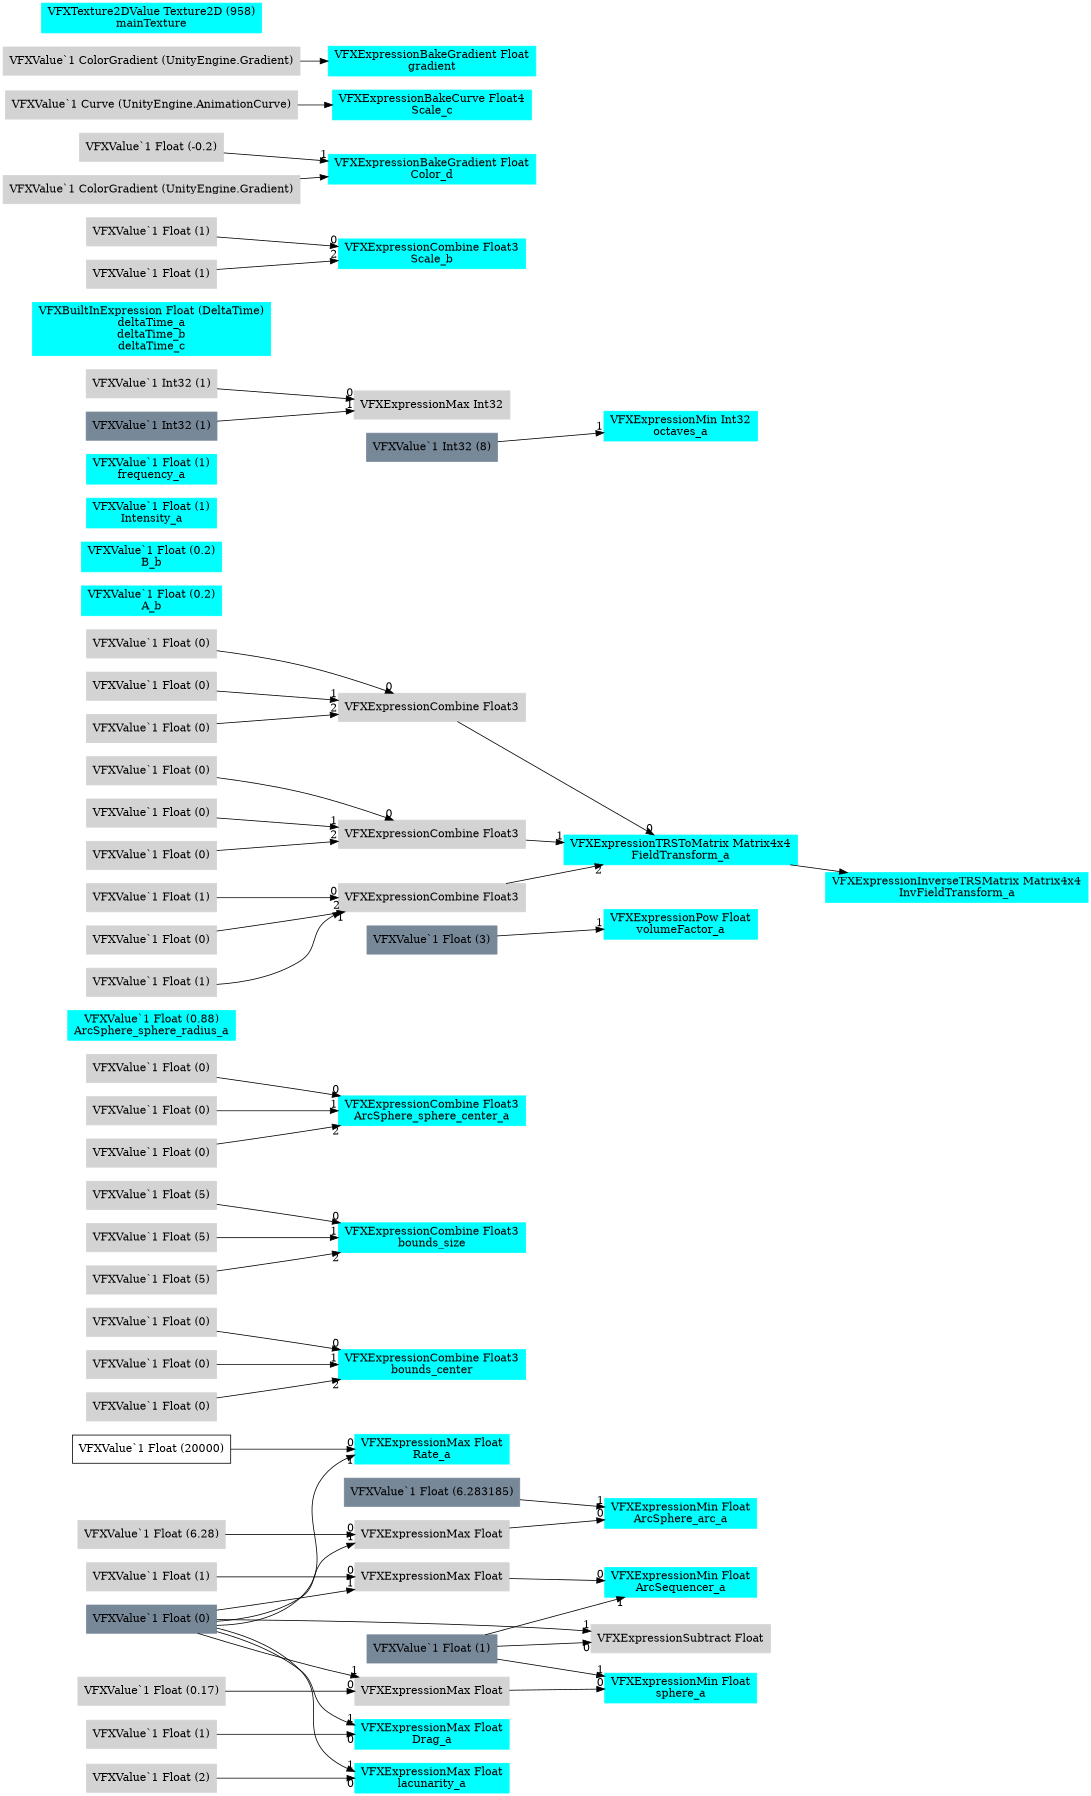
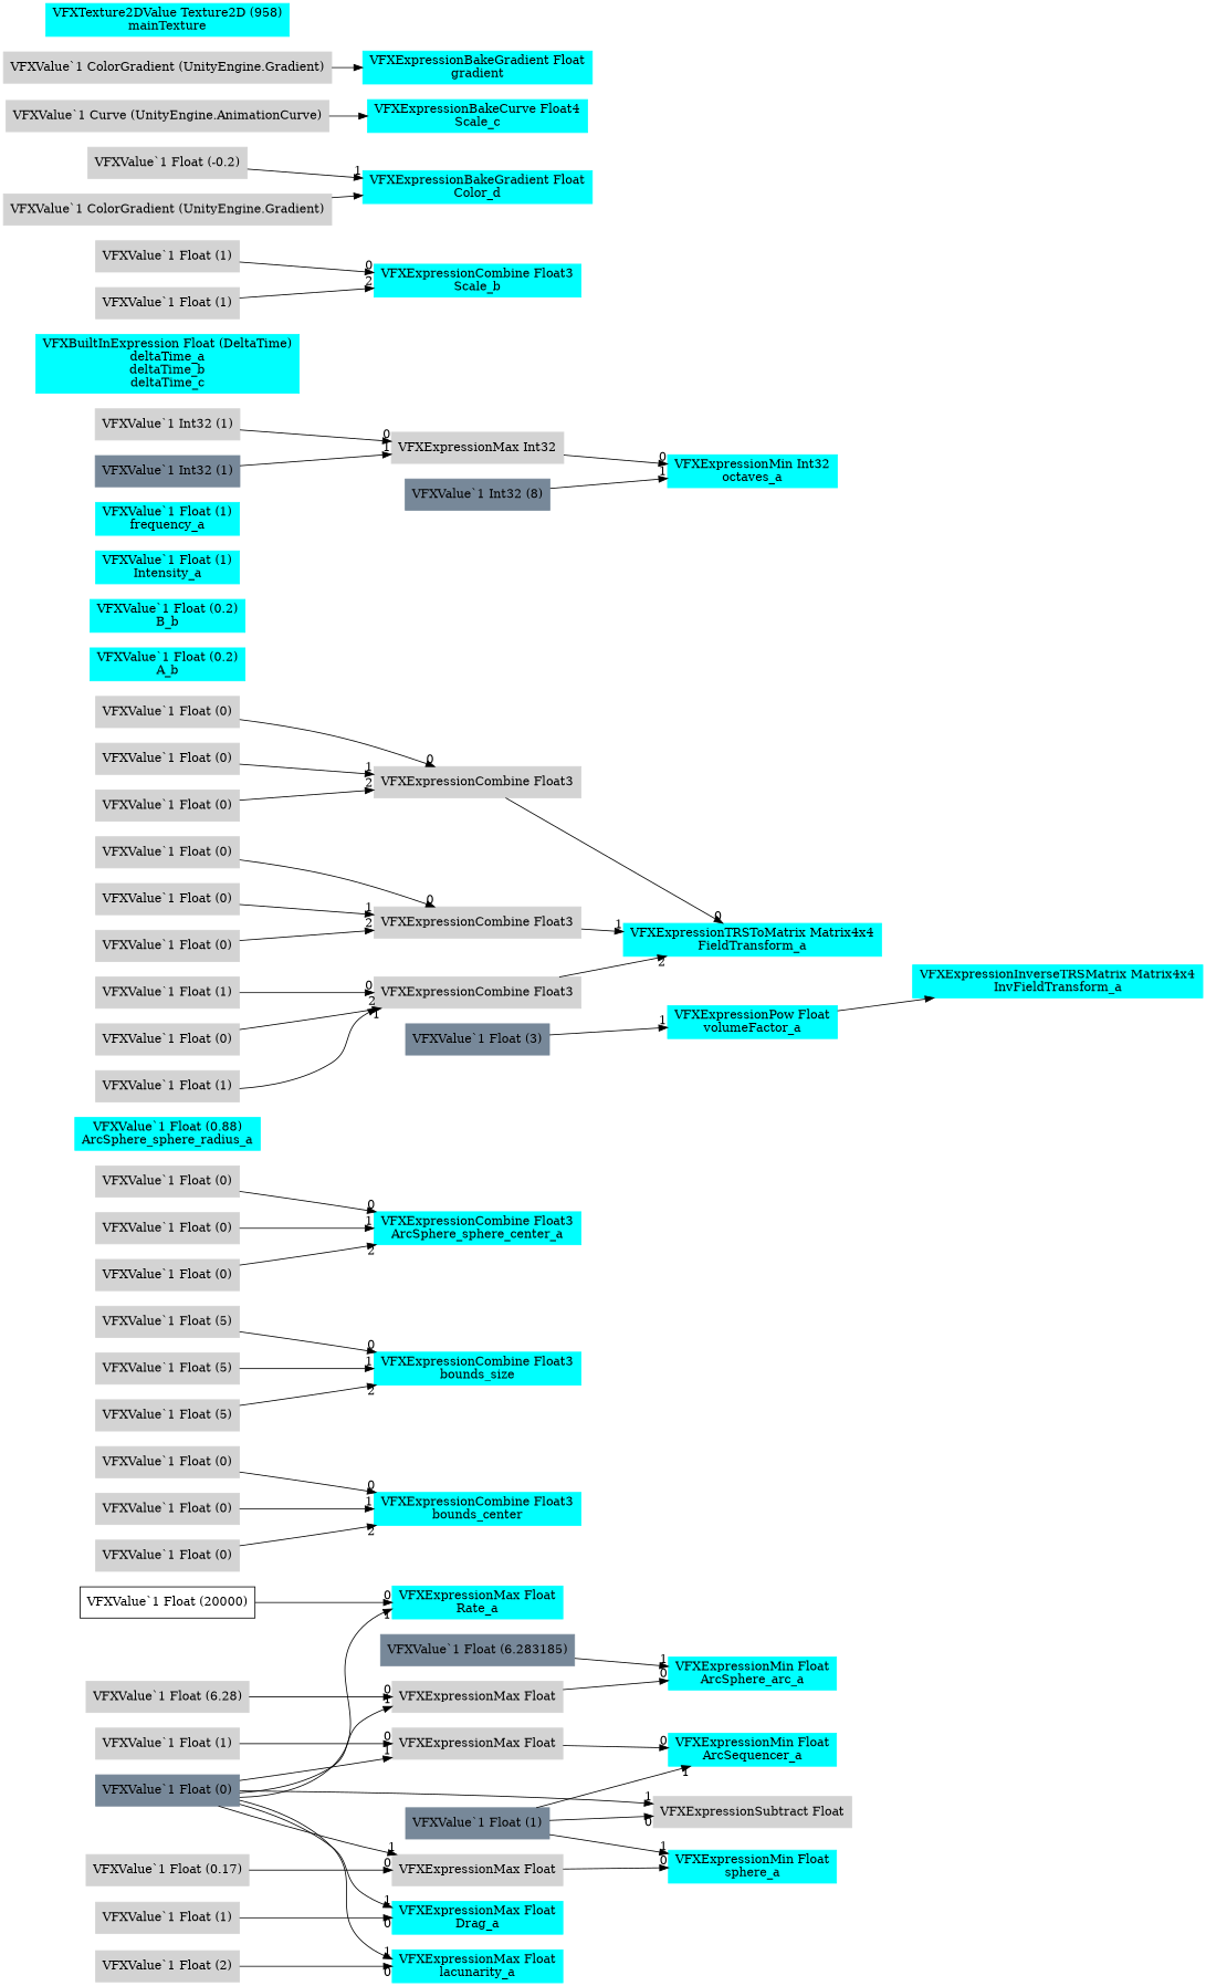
  digraph {
    rankdir=LR
    node [color=lightgray shape=box style=filled]
    edge [headlabel=1]
    n1 [color=cyan label="VFXExpressionMax Float\nRate_a"]
    n2 [label="VFXValue`1 Float (20000)" color="" style=""]
    n3 [color=lightslategray label="VFXValue`1 Float (0)"]
    n4 [label="VFXExpressionMax Float"]
    n5 [label="VFXExpressionMax Float"]
    n6 [label="VFXExpressionSubtract Float"]
    n7 [color=cyan label="VFXExpressionMax Float\nDrag_a"]
    n8 [label="VFXExpressionMax Float"]
    n9 [color=cyan label="VFXExpressionMax Float\nlacunarity_a"]
    n10 [color=cyan label="VFXExpressionMin Float\nArcSphere_arc_a"]
    n11 [color=cyan label="VFXExpressionMin Float\nArcSequencer_a"]
    n12 [color=cyan label="VFXExpressionMin Float\nsphere_a"]
    n13 [color=cyan label="VFXExpressionCombine Float3\nbounds_center"]
    n14 [label="VFXValue`1 Float (0)"]
    n15 [label="VFXValue`1 Float (0)"]
    n16 [label="VFXValue`1 Float (0)"]
    n17 [color=cyan label="VFXExpressionCombine Float3\nbounds_size"]
    n18 [label="VFXValue`1 Float (5)"]
    n19 [label="VFXValue`1 Float (5)"]
    n20 [label="VFXValue`1 Float (5)"]
    n21 [color=cyan label="VFXExpressionCombine Float3\nArcSphere_sphere_center_a"]
    n22 [label="VFXValue`1 Float (0)"]
    n23 [label="VFXValue`1 Float (0)"]
    n24 [label="VFXValue`1 Float (0)"]
    n25 [color=cyan label="VFXValue`1 Float (0.88)\nArcSphere_sphere_radius_a"]
    n26 [label="VFXValue`1 Float (6.28)"]
    n27 [color=lightslategray label="VFXValue`1 Float (6.283185)"]
    n28 [label="VFXValue`1 Float (1)"]
    n29 [color=lightslategray label="VFXValue`1 Float (1)"]
    n30 [color=cyan label="VFXExpressionPow Float\nvolumeFactor_a"]
    n31 [color=lightslategray label="VFXValue`1 Float (3)"]
    n32 [color=cyan label="VFXValue`1 Float (0.2)\nA_b"]
    n33 [color=cyan label="VFXValue`1 Float (0.2)\nB_b"]
    n34 [color=cyan label="VFXExpressionInverseTRSMatrix Matrix4x4\nInvFieldTransform_a"]
    n35 [color=cyan label="VFXExpressionTRSToMatrix Matrix4x4\nFieldTransform_a"]
    n36 [label="VFXExpressionCombine Float3"]
    n37 [label="VFXValue`1 Float (0)"]
    n38 [label="VFXValue`1 Float (0)"]
    n39 [label="VFXValue`1 Float (0)"]
    n40 [label="VFXExpressionCombine Float3"]
    n41 [label="VFXValue`1 Float (0)"]
    n42 [label="VFXValue`1 Float (0)"]
    n43 [label="VFXValue`1 Float (0)"]
    n44 [label="VFXExpressionCombine Float3"]
    n45 [label="VFXValue`1 Float (1)"]
    n46 [label="VFXValue`1 Float (0)"]
    n47 [label="VFXValue`1 Float (1)"]
    n48 [color=cyan label="VFXValue`1 Float (1)\nIntensity_a"]
    n49 [label="VFXValue`1 Float (1)"]
    n50 [color=cyan label="VFXValue`1 Float (1)\nfrequency_a"]
    n51 [color=cyan label="VFXExpressionMin Int32\noctaves_a"]
    n52 [label="VFXExpressionMax Int32"]
    n53 [label="VFXValue`1 Int32 (1)"]
    n54 [color=lightslategray label="VFXValue`1 Int32 (1)"]
    n55 [color=lightslategray label="VFXValue`1 Int32 (8)"]
    n56 [label="VFXValue`1 Float (0.17)"]
    n57 [label="VFXValue`1 Float (2)"]
    n58 [color=cyan label="VFXBuiltInExpression Float (DeltaTime)\ndeltaTime_a\ndeltaTime_b\ndeltaTime_c"]
    n59 [color=cyan label="VFXExpressionCombine Float3\nScale_b"]
    n60 [label="VFXValue`1 Float (1)"]
    n61 [label="VFXValue`1 Float (-0.2)"]
    n62 [color=cyan label="VFXExpressionBakeGradient Float\nColor_d"]
    n63 [label="VFXValue`1 Float (1)"]
    n64 [color=cyan label="VFXExpressionBakeCurve Float4\nScale_c"]
    n65 [label="VFXValue`1 Curve (UnityEngine.AnimationCurve)"]
    n66 [label="VFXValue`1 ColorGradient (UnityEngine.Gradient)"]
    n67 [color=cyan label="VFXExpressionBakeGradient Float\ngradient"]
    n68 [label="VFXValue`1 ColorGradient (UnityEngine.Gradient)"]
    n69 [color=cyan label="VFXTexture2DValue Texture2D (958)\nmainTexture"]
    n2 -> n1 [headlabel=0]
    n3 -> n1
    n3 -> n4
    n3 -> n5
    n3 -> n6
    n3 -> n7
    n3 -> n8
    n3 -> n9
    n4 -> n10 [headlabel=0]
    n5 -> n11 [headlabel=0]
    n8 -> n12 [headlabel=0]
    n14 -> n13 [headlabel=0]
    n15 -> n13
    n16 -> n13 [headlabel=2]
    n18 -> n17 [headlabel=0]
    n19 -> n17
    n20 -> n17 [headlabel=2]
    n22 -> n21 [headlabel=0]
    n23 -> n21
    n24 -> n21 [headlabel=2]
    n26 -> n4 [headlabel=0]
    n27 -> n10
    n28 -> n5 [headlabel=0]
    n29 -> n6 [headlabel=0]
    n29 -> n11
    n29 -> n12
    n31 -> n30
-   n35 -> n34 [headlabel=""]
+   n30 -> n34 [headlabel=""]
    n36 -> n35 [headlabel=0]
    n37 -> n36 [headlabel=0]
    n38 -> n36
    n39 -> n36 [headlabel=2]
    n40 -> n35
    n41 -> n40 [headlabel=0]
    n42 -> n40
    n43 -> n40 [headlabel=2]
    n44 -> n35 [headlabel=2]
    n45 -> n44 [headlabel=0]
    n46 -> n44
    n47 -> n44 [headlabel=2]
    n49 -> n7 [headlabel=0]
+   n52 -> n51 [headlabel=0]
    n53 -> n52 [headlabel=0]
    n54 -> n52
    n55 -> n51
    n56 -> n8 [headlabel=0]
    n57 -> n9 [headlabel=0]
    n60 -> n59 [headlabel=0]
    n61 -> n62
    n63 -> n59 [headlabel=2]
    n65 -> n64 [headlabel=""]
    n66 -> n62 [headlabel=""]
    n68 -> n67 [headlabel=""]
  }
